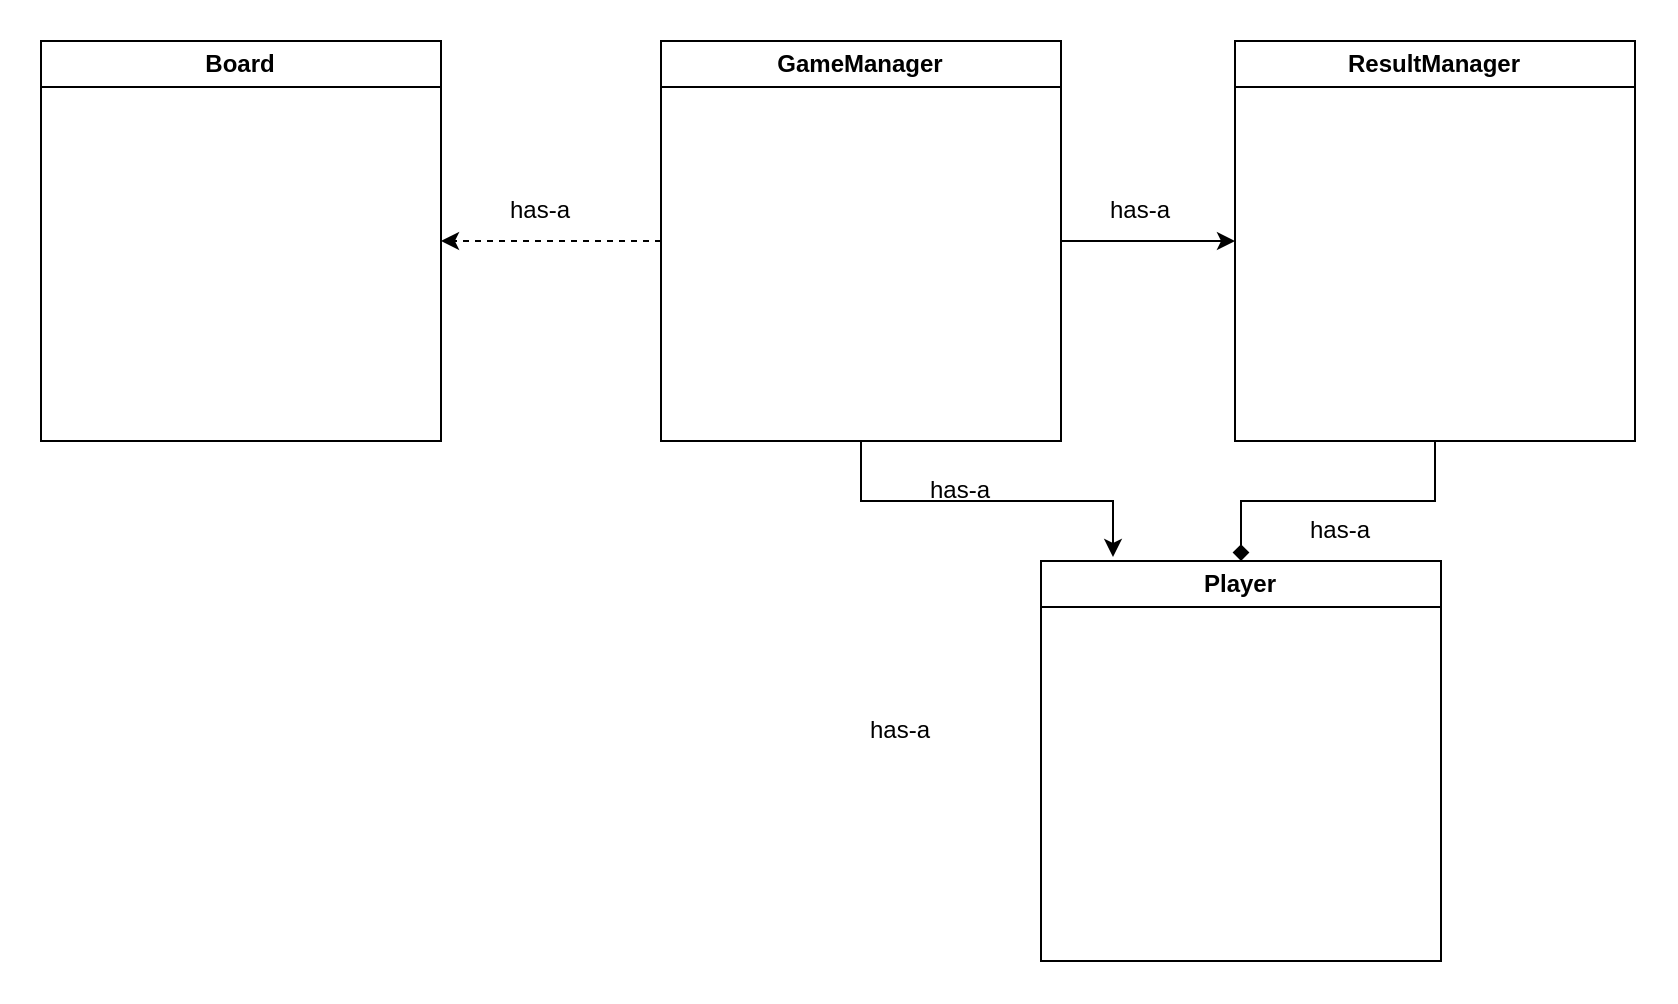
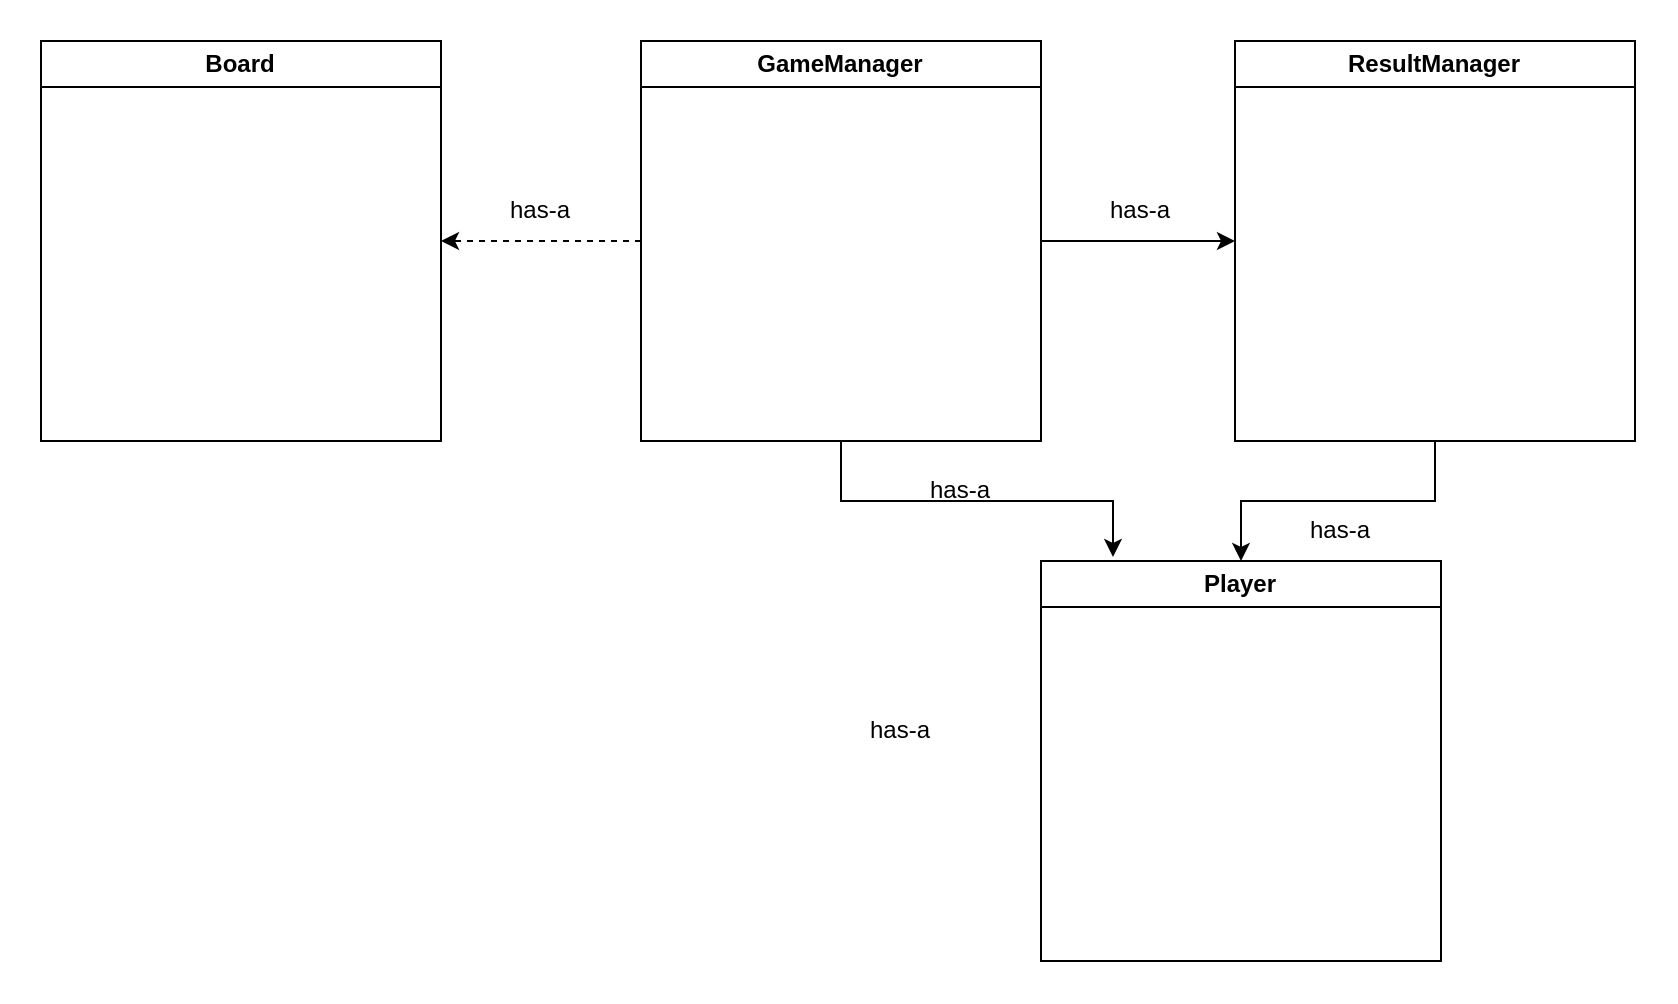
  <mxCell id="0" />
  <mxCell id="1" parent="0" />
  <mxCell id="2" style="edgeStyle=orthogonalEdgeStyle;rounded=0;orthogonalLoop=1;jettySize=auto;html=1;entryX=1;entryY=0.5;entryDx=0;entryDy=0;dashed=1;" edge="1" parent="1" source="4" target="5"><mxGeometry relative="1" as="geometry" /></mxCell>
  <mxCell id="3" style="edgeStyle=orthogonalEdgeStyle;rounded=0;orthogonalLoop=1;jettySize=auto;html=1;entryX=0;entryY=0.5;entryDx=0;entryDy=0;" edge="1" parent="1" source="4" target="7"><mxGeometry relative="1" as="geometry" /></mxCell>
- <mxCell id="4" value="GameManager" style="swimlane;whiteSpace=wrap;html=1;" vertex="1" parent="1"><mxGeometry x="330" y="20" width="200" height="200" as="geometry" /></mxCell>
+ <mxCell id="4" value="GameManager" style="swimlane;whiteSpace=wrap;html=1;" vertex="1" parent="1"><mxGeometry x="320" y="20" width="200" height="200" as="geometry" /></mxCell>
  <mxCell id="5" value="Board" style="swimlane;whiteSpace=wrap;html=1;" vertex="1" parent="1"><mxGeometry x="20" y="20" width="200" height="200" as="geometry" /></mxCell>
- <mxCell id="6" style="edgeStyle=orthogonalEdgeStyle;rounded=0;orthogonalLoop=1;jettySize=auto;html=1;exitX=0.5;exitY=1;exitDx=0;exitDy=0;entryX=0.5;entryY=0;entryDx=0;entryDy=0;endArrow=diamond;" edge="1" parent="1" source="7" target="8"><mxGeometry relative="1" as="geometry" /></mxCell>
+ <mxCell id="6" style="edgeStyle=orthogonalEdgeStyle;rounded=0;orthogonalLoop=1;jettySize=auto;html=1;exitX=0.5;exitY=1;exitDx=0;exitDy=0;entryX=0.5;entryY=0;entryDx=0;entryDy=0;" edge="1" parent="1" source="7" target="8"><mxGeometry relative="1" as="geometry" /></mxCell>
  <mxCell id="7" value="ResultManager" style="swimlane;whiteSpace=wrap;html=1;" vertex="1" parent="1"><mxGeometry x="617" y="20" width="200" height="200" as="geometry" /></mxCell>
  <mxCell id="8" value="Player" style="swimlane;whiteSpace=wrap;html=1;" vertex="1" parent="1"><mxGeometry x="520" y="280" width="200" height="200" as="geometry" /></mxCell>
  <mxCell id="9" value="has-a" style="text;html=1;strokeColor=none;fillColor=none;align=center;verticalAlign=middle;whiteSpace=wrap;rounded=0;" vertex="1" parent="1"><mxGeometry x="240" y="90" width="60" height="30" as="geometry" /></mxCell>
  <mxCell id="10" value="has-a" style="text;html=1;strokeColor=none;fillColor=none;align=center;verticalAlign=middle;whiteSpace=wrap;rounded=0;" vertex="1" parent="1"><mxGeometry x="540" y="90" width="60" height="30" as="geometry" /></mxCell>
  <mxCell id="11" style="edgeStyle=orthogonalEdgeStyle;rounded=0;orthogonalLoop=1;jettySize=auto;html=1;entryX=0.18;entryY=-0.01;entryDx=0;entryDy=0;entryPerimeter=0;" edge="1" parent="1" source="4" target="8"><mxGeometry relative="1" as="geometry" /></mxCell>
  <mxCell id="12" value="has-a" style="text;html=1;strokeColor=none;fillColor=none;align=center;verticalAlign=middle;whiteSpace=wrap;rounded=0;" vertex="1" parent="1"><mxGeometry x="450" y="230" width="60" height="30" as="geometry" /></mxCell>
  <mxCell id="13" value="has-a" style="text;html=1;strokeColor=none;fillColor=none;align=center;verticalAlign=middle;whiteSpace=wrap;rounded=0;" vertex="1" parent="1"><mxGeometry x="420" y="350" width="60" height="30" as="geometry" /></mxCell>
  <mxCell id="14" value="has-a" style="text;html=1;strokeColor=none;fillColor=none;align=center;verticalAlign=middle;whiteSpace=wrap;rounded=0;" vertex="1" parent="1"><mxGeometry x="640" y="250" width="60" height="30" as="geometry" /></mxCell>
